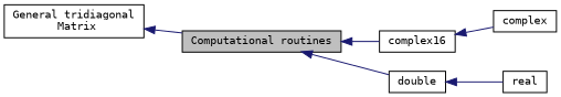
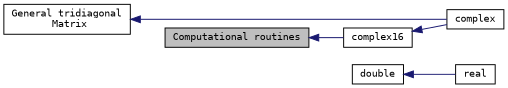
  digraph {
    fontname="DejaVu Sans Mono"
    rankdir=LR
    node [color=black fillcolor=white fontname="DejaVu Sans Mono" fontsize=10 shape=record style=filled]
    edge [color=midnightblue dir=back fontname="DejaVu Sans Mono" fontsize=10 labelfontname=Helvetica labelfontsize=10 shape=plaintext style=solid]
    n1 [height=0.2 label=complex width=0.4]
    n2 [height=0.2 label="General tridiagonal\l Matrix" width=0.4]
    n3 [fillcolor=grey75 fontcolor=black height=0.2 label="Computational routines" width=0.4]
    n4 [height=0.2 label=complex16 width=0.4]
    n5 [height=0.2 label=double width=0.4]
    n6 [height=0.2 label=real width=0.4]
-   n2 -> n3
+   n2 -> n1
    n3 -> n4
-   n3 -> n5
    n4 -> n1
    n5 -> n6
  }
